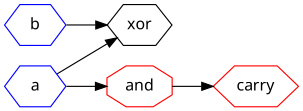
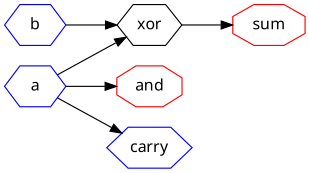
  digraph {
    fontname="Noto Sans"
    rankdir=LR
    node [color=red fontname="Noto Sans" shape=hexagon]
    edge [fontname="Noto Sans"]
    a [color=blue]
    n2 [label=xor color=""]
    n3 [label=and shape=octagon]
-   carry
+   sum [shape=octagon]
+   carry [color=blue]
    b [color=blue]
    a -> n2
    a -> n3
-   n3 -> carry
+   n2 -> sum
+   a -> carry
    b -> n2
  }
